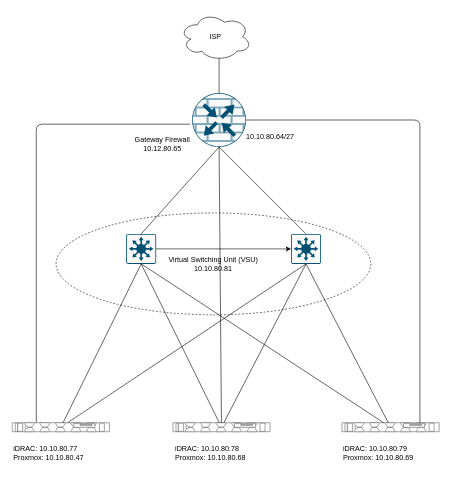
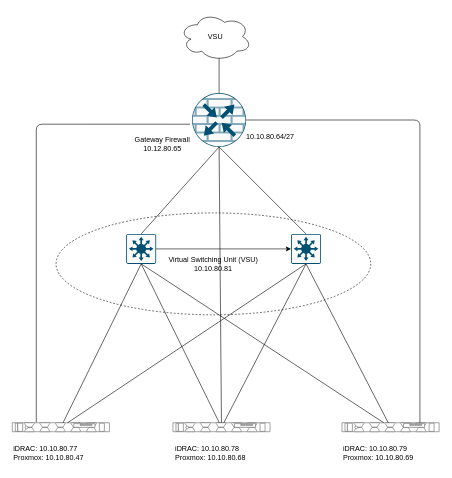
  <mxCell id="0" />
  <mxCell id="1" parent="0" />
  <mxCell id="2" value="&lt;div&gt;Virtual Switching Unit (VSU)&lt;/div&gt;10.10.80.81" style="ellipse;whiteSpace=wrap;html=1;fillColor=none;dashed=1;rounded=1;" parent="1" vertex="1"><mxGeometry x="93" y="354" width="525" height="170" as="geometry" /></mxCell>
- <mxCell id="3" value="ISP" style="ellipse;shape=cloud;whiteSpace=wrap;html=1;rounded=1;" parent="1" vertex="1"><mxGeometry x="299" y="20" width="120" height="80" as="geometry" /></mxCell>
+ <mxCell id="3" value="VSU" style="ellipse;shape=cloud;whiteSpace=wrap;html=1;rounded=1;" parent="1" vertex="1"><mxGeometry x="299" y="20" width="120" height="80" as="geometry" /></mxCell>
  <mxCell id="4" value="" style="points=[[0.5,0,0],[1,0.5,0],[0.5,1,0],[0,0.5,0],[0.145,0.145,0],[0.856,0.145,0],[0.855,0.856,0],[0.145,0.855,0]];verticalLabelPosition=bottom;html=1;verticalAlign=top;aspect=fixed;align=center;pointerEvents=1;shape=mxgraph.cisco19.rect;prIcon=router_with_firewall;fillColor=#FAFAFA;strokeColor=#005073;rounded=1;" parent="1" vertex="1"><mxGeometry x="320" y="154" width="90" height="90" as="geometry" /></mxCell>
  <mxCell id="5" value="" style="points=[[0.015,0.015,0],[0.985,0.015,0],[0.985,0.985,0],[0.015,0.985,0],[0.25,0,0],[0.5,0,0],[0.75,0,0],[1,0.25,0],[1,0.5,0],[1,0.75,0],[0.75,1,0],[0.5,1,0],[0.25,1,0],[0,0.75,0],[0,0.5,0],[0,0.25,0]];verticalLabelPosition=bottom;html=1;verticalAlign=top;aspect=fixed;align=center;pointerEvents=1;shape=mxgraph.cisco19.rect;prIcon=l3_switch;fillColor=#FAFAFA;strokeColor=#005073;rounded=1;" parent="1" vertex="1"><mxGeometry x="210" y="389" width="50" height="50" as="geometry" /></mxCell>
  <mxCell id="6" value="" style="points=[[0.015,0.015,0],[0.985,0.015,0],[0.985,0.985,0],[0.015,0.985,0],[0.25,0,0],[0.5,0,0],[0.75,0,0],[1,0.25,0],[1,0.5,0],[1,0.75,0],[0.75,1,0],[0.5,1,0],[0.25,1,0],[0,0.75,0],[0,0.5,0],[0,0.25,0]];verticalLabelPosition=bottom;html=1;verticalAlign=top;aspect=fixed;align=center;pointerEvents=1;shape=mxgraph.cisco19.rect;prIcon=l3_switch;fillColor=#FAFAFA;strokeColor=#005073;rounded=1;" parent="1" vertex="1"><mxGeometry x="485" y="389" width="50" height="50" as="geometry" /></mxCell>
  <mxCell id="7" style="edgeStyle=orthogonalEdgeStyle;rounded=1;orthogonalLoop=1;jettySize=auto;html=1;entryX=0;entryY=0.5;entryDx=0;entryDy=0;entryPerimeter=0;" parent="1" source="5" target="6" edge="1"><mxGeometry relative="1" as="geometry" /></mxCell>
  <mxCell id="8" style="edgeStyle=orthogonalEdgeStyle;rounded=1;orthogonalLoop=1;jettySize=auto;html=1;entryX=-0.039;entryY=0.578;entryDx=0;entryDy=0;entryPerimeter=0;endArrow=none;endFill=0;" parent="1" source="9" target="4" edge="1"><mxGeometry relative="1" as="geometry"><mxPoint x="200" y="294" as="targetPoint" /><Array as="points"><mxPoint x="60" y="206" /></Array></mxGeometry></mxCell>
  <mxCell id="9" value="" style="strokeColor=#666666;html=1;labelPosition=right;align=left;spacingLeft=15;shadow=0;dashed=0;outlineConnect=0;shape=mxgraph.rack.dell.poweredge_r6525;rounded=1;" parent="1" vertex="1"><mxGeometry x="20" y="704" width="162" height="15" as="geometry" /></mxCell>
  <mxCell id="10" value="" style="strokeColor=#666666;html=1;labelPosition=right;align=left;spacingLeft=15;shadow=0;dashed=0;outlineConnect=0;shape=mxgraph.rack.dell.poweredge_r6525;rounded=1;" parent="1" vertex="1"><mxGeometry x="288" y="704" width="162" height="15" as="geometry" /></mxCell>
  <mxCell id="11" value="" style="strokeColor=#666666;html=1;labelPosition=right;align=left;spacingLeft=15;shadow=0;dashed=0;outlineConnect=0;shape=mxgraph.rack.dell.poweredge_r6525;rounded=1;" parent="1" vertex="1"><mxGeometry x="570" y="704" width="162" height="15" as="geometry" /></mxCell>
  <mxCell id="12" value="" style="endArrow=none;html=1;rounded=1;entryX=0.5;entryY=1;entryDx=0;entryDy=0;entryPerimeter=0;" parent="1" source="9" target="6" edge="1"><mxGeometry width="50" height="50" relative="1" as="geometry"><mxPoint x="420" y="544" as="sourcePoint" /><mxPoint x="470" y="494" as="targetPoint" /></mxGeometry></mxCell>
  <mxCell id="13" value="" style="endArrow=none;html=1;rounded=1;entryX=0.5;entryY=1;entryDx=0;entryDy=0;entryPerimeter=0;" parent="1" source="9" target="5" edge="1"><mxGeometry width="50" height="50" relative="1" as="geometry"><mxPoint x="420" y="544" as="sourcePoint" /><mxPoint x="470" y="494" as="targetPoint" /></mxGeometry></mxCell>
  <mxCell id="14" value="" style="endArrow=none;html=1;rounded=1;entryX=0.5;entryY=1;entryDx=0;entryDy=0;entryPerimeter=0;" parent="1" source="10" target="5" edge="1"><mxGeometry width="50" height="50" relative="1" as="geometry"><mxPoint x="420" y="544" as="sourcePoint" /><mxPoint x="470" y="494" as="targetPoint" /></mxGeometry></mxCell>
  <mxCell id="15" value="" style="endArrow=none;html=1;rounded=1;entryX=0.5;entryY=1;entryDx=0;entryDy=0;entryPerimeter=0;" parent="1" source="11" target="5" edge="1"><mxGeometry width="50" height="50" relative="1" as="geometry"><mxPoint x="420" y="544" as="sourcePoint" /><mxPoint x="470" y="494" as="targetPoint" /></mxGeometry></mxCell>
  <mxCell id="16" value="" style="endArrow=none;html=1;rounded=1;entryX=0.5;entryY=1;entryDx=0;entryDy=0;entryPerimeter=0;" parent="1" source="10" target="6" edge="1"><mxGeometry width="50" height="50" relative="1" as="geometry"><mxPoint x="420" y="544" as="sourcePoint" /><mxPoint x="470" y="494" as="targetPoint" /></mxGeometry></mxCell>
  <mxCell id="17" value="" style="endArrow=none;html=1;rounded=1;entryX=0.5;entryY=1;entryDx=0;entryDy=0;entryPerimeter=0;" parent="1" source="11" target="6" edge="1"><mxGeometry width="50" height="50" relative="1" as="geometry"><mxPoint x="420" y="544" as="sourcePoint" /><mxPoint x="470" y="494" as="targetPoint" /></mxGeometry></mxCell>
  <mxCell id="18" value="" style="endArrow=none;html=1;rounded=1;entryX=0.5;entryY=1;entryDx=0;entryDy=0;entryPerimeter=0;exitX=0.5;exitY=0;exitDx=0;exitDy=0;exitPerimeter=0;" parent="1" source="6" target="4" edge="1"><mxGeometry width="50" height="50" relative="1" as="geometry"><mxPoint x="430" y="424" as="sourcePoint" /><mxPoint x="480" y="374" as="targetPoint" /></mxGeometry></mxCell>
  <mxCell id="19" value="" style="endArrow=none;html=1;rounded=1;entryX=0.5;entryY=1;entryDx=0;entryDy=0;entryPerimeter=0;exitX=0.5;exitY=0;exitDx=0;exitDy=0;exitPerimeter=0;" parent="1" source="5" target="4" edge="1"><mxGeometry width="50" height="50" relative="1" as="geometry"><mxPoint x="430" y="424" as="sourcePoint" /><mxPoint x="360" y="244" as="targetPoint" /></mxGeometry></mxCell>
  <mxCell id="20" value="iDRAC: 10.10.80.77&lt;div&gt;Proxmox: 10.10.80.47&lt;/div&gt;" style="text;html=1;align=left;verticalAlign=middle;resizable=0;points=[];autosize=1;strokeColor=none;fillColor=none;" parent="1" vertex="1"><mxGeometry x="20" y="734" width="140" height="40" as="geometry" /></mxCell>
  <mxCell id="21" value="iDRAC: 10.10.80.78&lt;div&gt;Proxmox: 10.10.80.68&lt;/div&gt;" style="text;html=1;align=left;verticalAlign=middle;resizable=0;points=[];autosize=1;strokeColor=none;fillColor=none;" parent="1" vertex="1"><mxGeometry x="290" y="734" width="140" height="40" as="geometry" /></mxCell>
  <mxCell id="22" value="iDRAC: 10.10.80.79&lt;div&gt;Proxmox: 10.10.80.69&lt;/div&gt;" style="text;html=1;align=left;verticalAlign=middle;resizable=0;points=[];autosize=1;strokeColor=none;fillColor=none;" parent="1" vertex="1"><mxGeometry x="570" y="734" width="140" height="40" as="geometry" /></mxCell>
  <mxCell id="23" value="Gateway Firewall&lt;div&gt;10.12.80.65&lt;/div&gt;" style="text;html=1;align=center;verticalAlign=middle;resizable=0;points=[];autosize=1;strokeColor=none;fillColor=none;" parent="1" vertex="1"><mxGeometry x="210" y="220" width="120" height="40" as="geometry" /></mxCell>
  <mxCell id="24" value="10.10.80.64/27" style="text;html=1;align=center;verticalAlign=middle;resizable=0;points=[];autosize=1;strokeColor=none;fillColor=none;" parent="1" vertex="1"><mxGeometry x="400" y="212" width="100" height="30" as="geometry" /></mxCell>
  <mxCell id="25" style="edgeStyle=orthogonalEdgeStyle;rounded=1;orthogonalLoop=1;jettySize=auto;html=1;entryX=1;entryY=0.5;entryDx=0;entryDy=0;entryPerimeter=0;endArrow=none;endFill=0;" parent="1" source="11" target="4" edge="1"><mxGeometry relative="1" as="geometry"><Array as="points"><mxPoint x="700" y="199" /></Array></mxGeometry></mxCell>
  <mxCell id="26" style="edgeStyle=orthogonalEdgeStyle;rounded=1;orthogonalLoop=1;jettySize=auto;html=1;entryX=0.55;entryY=0.95;entryDx=0;entryDy=0;entryPerimeter=0;endArrow=none;endFill=0;" parent="1" source="4" target="3" edge="1"><mxGeometry relative="1" as="geometry" /></mxCell>
  <mxCell id="27" value="" style="endArrow=none;html=1;rounded=1;entryX=0.5;entryY=1;entryDx=0;entryDy=0;entryPerimeter=0;" edge="1" parent="1" source="10" target="4"><mxGeometry width="50" height="50" relative="1" as="geometry"><mxPoint x="530" y="470" as="sourcePoint" /><mxPoint x="580" y="420" as="targetPoint" /></mxGeometry></mxCell>
